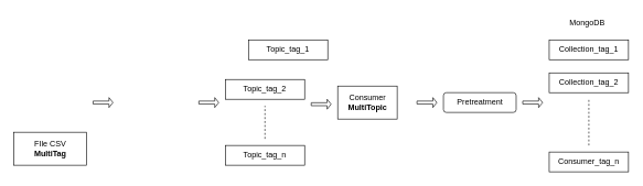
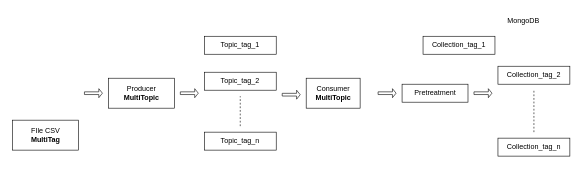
  <mxCell id="0" />
  <mxCell id="1" parent="0" />
+ <mxCell id="2" value="Producer&lt;br&gt;&lt;b&gt;MultiTopic&lt;/b&gt;" style="html=1;" vertex="1" parent="1"><mxGeometry x="180" y="130" width="110" height="50" as="geometry" /></mxCell>
  <mxCell id="3" value="FIle CSV&lt;br&gt;&lt;b&gt;MultiTag&lt;/b&gt;" style="html=1;" vertex="1" parent="1"><mxGeometry x="20" y="200" width="110" height="50" as="geometry" /></mxCell>
- <mxCell id="4" value="Pretreatment" style="html=1;rounded=1;" vertex="1" parent="1"><mxGeometry x="670" y="140" width="110" height="30" as="geometry" /></mxCell>
- <mxCell id="5" value="Collection_tag_1" style="rounded=0;whiteSpace=wrap;html=1;" vertex="1" parent="1"><mxGeometry x="830" y="60" width="120" height="30" as="geometry" /></mxCell>
+ <mxCell id="4" value="Pretreatment" style="html=1;" vertex="1" parent="1"><mxGeometry x="670" y="140" width="110" height="30" as="geometry" /></mxCell>
+ <mxCell id="5" value="Collection_tag_1" style="rounded=0;whiteSpace=wrap;html=1;" vertex="1" parent="1"><mxGeometry x="705" y="60" width="120" height="30" as="geometry" /></mxCell>
  <mxCell id="6" value="Collection_tag_2" style="rounded=0;whiteSpace=wrap;html=1;" vertex="1" parent="1"><mxGeometry x="830" y="110" width="120" height="30" as="geometry" /></mxCell>
- <mxCell id="7" value="Consumer_tag_n" style="rounded=0;whiteSpace=wrap;html=1;" vertex="1" parent="1"><mxGeometry x="830" y="230" width="120" height="30" as="geometry" /></mxCell>
+ <mxCell id="7" value="Collection_tag_n" style="rounded=0;whiteSpace=wrap;html=1;" vertex="1" parent="1"><mxGeometry x="830" y="230" width="120" height="30" as="geometry" /></mxCell>
  <mxCell id="8" value="" style="endArrow=none;dashed=1;html=1;" edge="1" parent="1"><mxGeometry width="50" height="50" relative="1" as="geometry"><mxPoint x="890" y="220" as="sourcePoint" /><mxPoint x="890" y="150" as="targetPoint" /></mxGeometry></mxCell>
  <mxCell id="9" value="" style="shape=singleArrow;whiteSpace=wrap;html=1;" vertex="1" parent="1"><mxGeometry x="140" y="147.5" width="30" height="15" as="geometry" /></mxCell>
  <mxCell id="10" value="" style="shape=singleArrow;whiteSpace=wrap;html=1;" vertex="1" parent="1"><mxGeometry x="470" y="150" width="30" height="15" as="geometry" /></mxCell>
  <mxCell id="11" value="" style="shape=singleArrow;whiteSpace=wrap;html=1;" vertex="1" parent="1"><mxGeometry x="630" y="147.5" width="30" height="15" as="geometry" /></mxCell>
  <mxCell id="12" value="" style="shape=singleArrow;whiteSpace=wrap;html=1;" vertex="1" parent="1"><mxGeometry x="790" y="147.5" width="30" height="15" as="geometry" /></mxCell>
- <mxCell id="13" value="MongoDB" style="text;strokeColor=none;fillColor=none;align=left;verticalAlign=top;spacingLeft=4;spacingRight=4;overflow=hidden;rotatable=0;points=[[0,0.5],[1,0.5]];portConstraint=eastwest;" vertex="1" parent="1"><mxGeometry x="855" y="20" width="70" height="30" as="geometry" /></mxCell>
+ <mxCell id="13" value="MongoDB" style="text;strokeColor=none;fillColor=none;align=left;verticalAlign=top;spacingLeft=4;spacingRight=4;overflow=hidden;rotatable=0;points=[[0,0.5],[1,0.5]];portConstraint=eastwest;" vertex="1" parent="1"><mxGeometry x="840" y="20" width="70" height="30" as="geometry" /></mxCell>
  <mxCell id="14" value="" style="shape=singleArrow;whiteSpace=wrap;html=1;" vertex="1" parent="1"><mxGeometry x="300" y="147.5" width="30" height="15" as="geometry" /></mxCell>
- <mxCell id="15" value="Topic_tag_1" style="rounded=0;whiteSpace=wrap;html=1;" vertex="1" parent="1"><mxGeometry x="375" y="60" width="120" height="30" as="geometry" /></mxCell>
+ <mxCell id="15" value="Topic_tag_1" style="rounded=0;whiteSpace=wrap;html=1;" vertex="1" parent="1"><mxGeometry x="340" y="60" width="120" height="30" as="geometry" /></mxCell>
  <mxCell id="16" value="Topic_tag_2" style="rounded=0;whiteSpace=wrap;html=1;" vertex="1" parent="1"><mxGeometry x="340" y="120" width="120" height="30" as="geometry" /></mxCell>
  <mxCell id="17" value="Topic_tag_n" style="rounded=0;whiteSpace=wrap;html=1;" vertex="1" parent="1"><mxGeometry x="340" y="220" width="120" height="30" as="geometry" /></mxCell>
  <mxCell id="18" value="Consumer&lt;br&gt;&lt;b&gt;MultiTopic&lt;/b&gt;" style="html=1;" vertex="1" parent="1"><mxGeometry x="510" y="130" width="90" height="50" as="geometry" /></mxCell>
  <mxCell id="19" value="" style="endArrow=none;dashed=1;html=1;" edge="1" parent="1"><mxGeometry width="50" height="50" relative="1" as="geometry"><mxPoint x="400" y="210" as="sourcePoint" /><mxPoint x="400" y="160" as="targetPoint" /></mxGeometry></mxCell>
